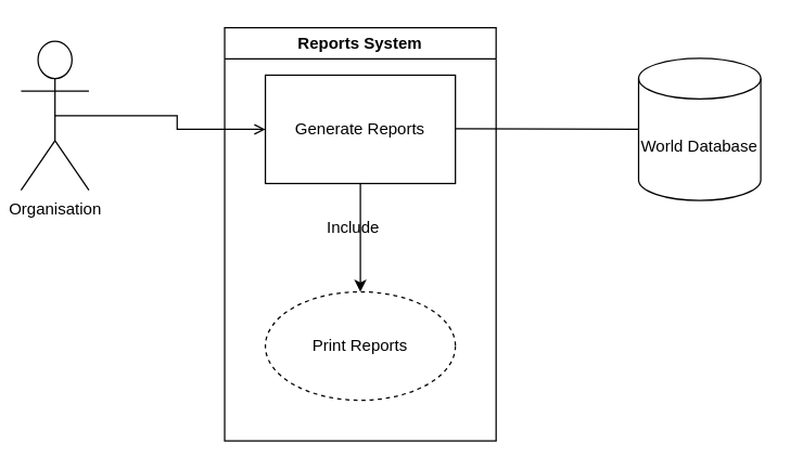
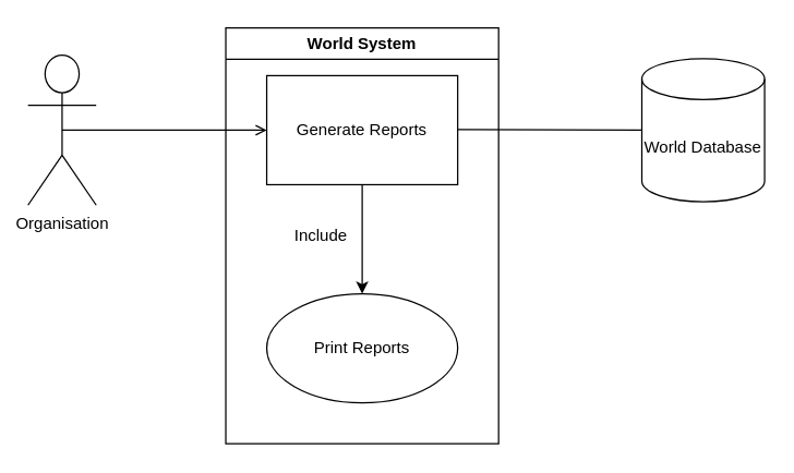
  <mxCell id="0" />
  <mxCell id="1" parent="0" />
  <mxCell id="2" style="edgeStyle=orthogonalEdgeStyle;rounded=0;orthogonalLoop=1;jettySize=auto;html=1;exitX=0.5;exitY=0.5;exitDx=0;exitDy=0;exitPerimeter=0;entryX=0;entryY=0.5;entryDx=0;entryDy=0;endArrow=open;" parent="1" source="3" target="6" edge="1"><mxGeometry relative="1" as="geometry" /></mxCell>
- <mxCell id="3" value="Organisation" style="shape=umlActor;verticalLabelPosition=bottom;verticalAlign=top;html=1;outlineConnect=0;" parent="1" vertex="1"><mxGeometry x="15" y="30" width="50" height="110" as="geometry" /></mxCell>
- <mxCell id="4" value="Reports System" style="swimlane;whiteSpace=wrap;html=1;" parent="1" vertex="1"><mxGeometry x="165" y="20" width="200" height="305" as="geometry" /></mxCell>
+ <mxCell id="3" value="Organisation" style="shape=umlActor;verticalLabelPosition=bottom;verticalAlign=top;html=1;outlineConnect=0;" parent="1" vertex="1"><mxGeometry x="20" y="40" width="50" height="110" as="geometry" /></mxCell>
+ <mxCell id="4" value="World System" style="swimlane;whiteSpace=wrap;html=1;" parent="1" vertex="1"><mxGeometry x="165" y="20" width="200" height="305" as="geometry" /></mxCell>
  <mxCell id="5" style="edgeStyle=orthogonalEdgeStyle;rounded=0;orthogonalLoop=1;jettySize=auto;html=1;exitX=0.5;exitY=1;exitDx=0;exitDy=0;entryX=0.5;entryY=0;entryDx=0;entryDy=0;" parent="4" source="6" target="7" edge="1"><mxGeometry relative="1" as="geometry" /></mxCell>
  <mxCell id="6" value="Generate Reports" style="whiteSpace=wrap;html=1;rounded=0;" parent="4" vertex="1"><mxGeometry x="30" y="35" width="140" height="80" as="geometry" /></mxCell>
- <mxCell id="7" value="Print Reports" style="ellipse;whiteSpace=wrap;html=1;dashed=1;" parent="4" vertex="1"><mxGeometry x="30" y="195" width="140" height="80" as="geometry" /></mxCell>
- <mxCell id="8" value="Include" style="text;html=1;strokeColor=none;fillColor=none;align=center;verticalAlign=middle;whiteSpace=wrap;rounded=0;" parent="4" vertex="1"><mxGeometry x="65" y="132.5" width="60" height="30" as="geometry" /></mxCell>
+ <mxCell id="7" value="Print Reports" style="ellipse;whiteSpace=wrap;html=1;" parent="4" vertex="1"><mxGeometry x="30" y="195" width="140" height="80" as="geometry" /></mxCell>
+ <mxCell id="8" value="Include" style="text;html=1;strokeColor=none;fillColor=none;align=center;verticalAlign=middle;whiteSpace=wrap;rounded=0;" parent="4" vertex="1"><mxGeometry x="40" y="137.5" width="60" height="30" as="geometry" /></mxCell>
  <mxCell id="9" value="" style="endArrow=none;html=1;rounded=0;entryX=0;entryY=0.5;entryDx=0;entryDy=0;entryPerimeter=0;" parent="4" target="10" edge="1"><mxGeometry width="50" height="50" relative="1" as="geometry"><mxPoint x="170" y="74.5" as="sourcePoint" /><mxPoint x="260" y="74.5" as="targetPoint" /></mxGeometry></mxCell>
  <mxCell id="10" value="World Database" style="shape=cylinder3;whiteSpace=wrap;html=1;boundedLbl=1;backgroundOutline=1;size=15;" parent="1" vertex="1"><mxGeometry x="470" y="42.5" width="90" height="105" as="geometry" /></mxCell>
